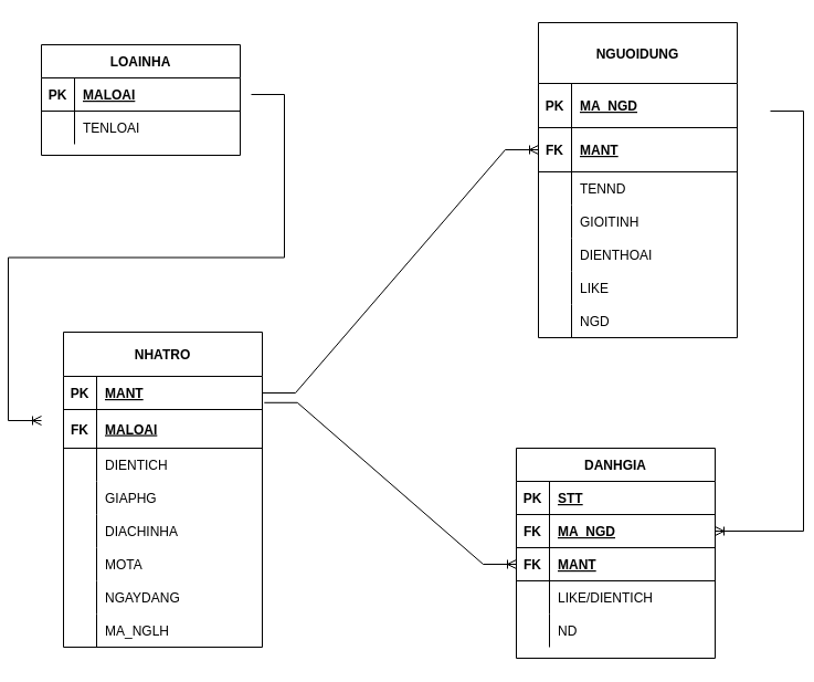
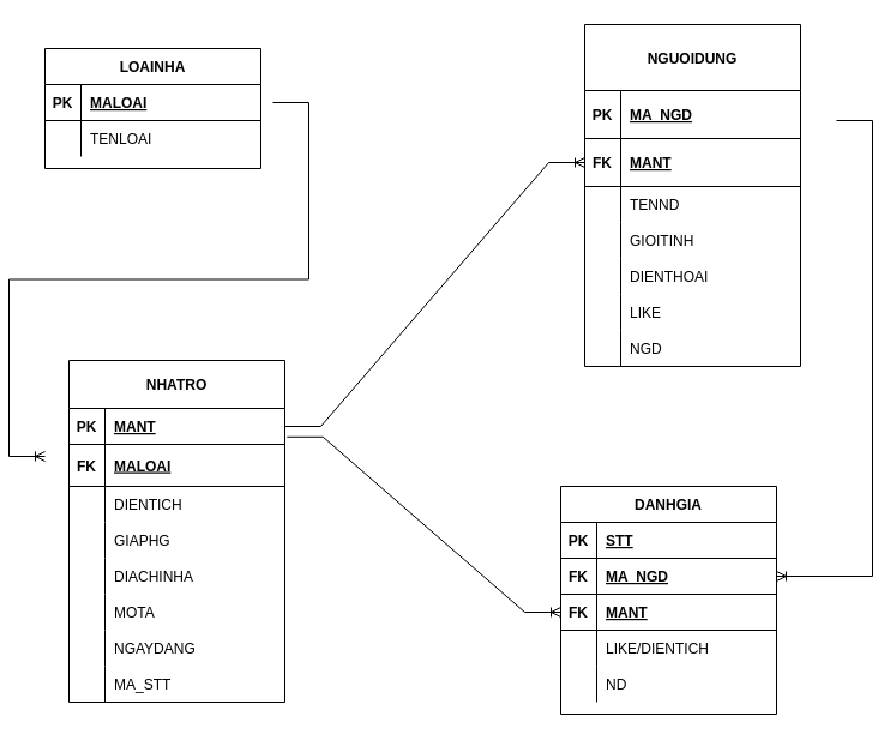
  <mxCell id="0" />
  <mxCell id="1" parent="0" />
  <mxCell id="2" value="LOAINHA" style="shape=table;startSize=30;container=1;collapsible=1;childLayout=tableLayout;fixedRows=1;rowLines=0;fontStyle=1;align=center;resizeLast=1;" parent="1" vertex="1"><mxGeometry x="20" y="40" width="180" height="100" as="geometry" /></mxCell>
  <mxCell id="3" value="" style="shape=tableRow;horizontal=0;startSize=0;swimlaneHead=0;swimlaneBody=0;fillColor=none;collapsible=0;dropTarget=0;points=[[0,0.5],[1,0.5]];portConstraint=eastwest;top=0;left=0;right=0;bottom=1;" parent="2" vertex="1"><mxGeometry y="30" width="180" height="30" as="geometry" /></mxCell>
  <mxCell id="4" value="PK" style="shape=partialRectangle;connectable=0;fillColor=none;top=0;left=0;bottom=0;right=0;fontStyle=1;overflow=hidden;" parent="3" vertex="1"><mxGeometry width="30" height="30" as="geometry"><mxRectangle width="30" height="30" as="alternateBounds" /></mxGeometry></mxCell>
  <mxCell id="5" value="MALOAI" style="shape=partialRectangle;connectable=0;fillColor=none;top=0;left=0;bottom=0;right=0;align=left;spacingLeft=6;fontStyle=5;overflow=hidden;" parent="3" vertex="1"><mxGeometry x="30" width="150" height="30" as="geometry"><mxRectangle width="150" height="30" as="alternateBounds" /></mxGeometry></mxCell>
  <mxCell id="6" value="" style="shape=tableRow;horizontal=0;startSize=0;swimlaneHead=0;swimlaneBody=0;fillColor=none;collapsible=0;dropTarget=0;points=[[0,0.5],[1,0.5]];portConstraint=eastwest;top=0;left=0;right=0;bottom=0;" parent="2" vertex="1"><mxGeometry y="60" width="180" height="30" as="geometry" /></mxCell>
  <mxCell id="7" value="" style="shape=partialRectangle;connectable=0;fillColor=none;top=0;left=0;bottom=0;right=0;editable=1;overflow=hidden;" parent="6" vertex="1"><mxGeometry width="30" height="30" as="geometry"><mxRectangle width="30" height="30" as="alternateBounds" /></mxGeometry></mxCell>
  <mxCell id="8" value="TENLOAI" style="shape=partialRectangle;connectable=0;fillColor=none;top=0;left=0;bottom=0;right=0;align=left;spacingLeft=6;overflow=hidden;" parent="6" vertex="1"><mxGeometry x="30" width="150" height="30" as="geometry"><mxRectangle width="150" height="30" as="alternateBounds" /></mxGeometry></mxCell>
  <mxCell id="9" value="NGUOIDUNG" style="shape=table;startSize=55;container=1;collapsible=1;childLayout=tableLayout;fixedRows=1;rowLines=0;fontStyle=1;align=center;resizeLast=1;" parent="1" vertex="1"><mxGeometry x="470" y="20" width="180" height="285" as="geometry" /></mxCell>
  <mxCell id="10" value="" style="shape=tableRow;horizontal=0;startSize=0;swimlaneHead=0;swimlaneBody=0;fillColor=none;collapsible=0;dropTarget=0;points=[[0,0.5],[1,0.5]];portConstraint=eastwest;top=0;left=0;right=0;bottom=1;" parent="9" vertex="1"><mxGeometry y="55" width="180" height="40" as="geometry" /></mxCell>
  <mxCell id="11" value="PK" style="shape=partialRectangle;connectable=0;fillColor=none;top=0;left=0;bottom=0;right=0;fontStyle=1;overflow=hidden;" parent="10" vertex="1"><mxGeometry width="30" height="40" as="geometry"><mxRectangle width="30" height="40" as="alternateBounds" /></mxGeometry></mxCell>
  <mxCell id="12" value="MA_NGD" style="shape=partialRectangle;connectable=0;fillColor=none;top=0;left=0;bottom=0;right=0;align=left;spacingLeft=6;fontStyle=5;overflow=hidden;" parent="10" vertex="1"><mxGeometry x="30" width="150" height="40" as="geometry"><mxRectangle width="150" height="40" as="alternateBounds" /></mxGeometry></mxCell>
  <mxCell id="13" value="" style="shape=tableRow;horizontal=0;startSize=0;swimlaneHead=0;swimlaneBody=0;fillColor=none;collapsible=0;dropTarget=0;points=[[0,0.5],[1,0.5]];portConstraint=eastwest;top=0;left=0;right=0;bottom=1;" parent="9" vertex="1"><mxGeometry y="95" width="180" height="40" as="geometry" /></mxCell>
  <mxCell id="14" value="FK" style="shape=partialRectangle;connectable=0;fillColor=none;top=0;left=0;bottom=0;right=0;fontStyle=1;overflow=hidden;" parent="13" vertex="1"><mxGeometry width="30" height="40" as="geometry"><mxRectangle width="30" height="40" as="alternateBounds" /></mxGeometry></mxCell>
  <mxCell id="15" value="MANT" style="shape=partialRectangle;connectable=0;fillColor=none;top=0;left=0;bottom=0;right=0;align=left;spacingLeft=6;fontStyle=5;overflow=hidden;" parent="13" vertex="1"><mxGeometry x="30" width="150" height="40" as="geometry"><mxRectangle width="150" height="40" as="alternateBounds" /></mxGeometry></mxCell>
  <mxCell id="16" value="" style="shape=tableRow;horizontal=0;startSize=0;swimlaneHead=0;swimlaneBody=0;fillColor=none;collapsible=0;dropTarget=0;points=[[0,0.5],[1,0.5]];portConstraint=eastwest;top=0;left=0;right=0;bottom=0;" parent="9" vertex="1"><mxGeometry y="135" width="180" height="30" as="geometry" /></mxCell>
  <mxCell id="17" value="" style="shape=partialRectangle;connectable=0;fillColor=none;top=0;left=0;bottom=0;right=0;editable=1;overflow=hidden;" parent="16" vertex="1"><mxGeometry width="30" height="30" as="geometry"><mxRectangle width="30" height="30" as="alternateBounds" /></mxGeometry></mxCell>
  <mxCell id="18" value="TENND" style="shape=partialRectangle;connectable=0;fillColor=none;top=0;left=0;bottom=0;right=0;align=left;spacingLeft=6;overflow=hidden;" parent="16" vertex="1"><mxGeometry x="30" width="150" height="30" as="geometry"><mxRectangle width="150" height="30" as="alternateBounds" /></mxGeometry></mxCell>
  <mxCell id="19" value="" style="shape=tableRow;horizontal=0;startSize=0;swimlaneHead=0;swimlaneBody=0;fillColor=none;collapsible=0;dropTarget=0;points=[[0,0.5],[1,0.5]];portConstraint=eastwest;top=0;left=0;right=0;bottom=0;" parent="9" vertex="1"><mxGeometry y="165" width="180" height="30" as="geometry" /></mxCell>
  <mxCell id="20" value="" style="shape=partialRectangle;connectable=0;fillColor=none;top=0;left=0;bottom=0;right=0;editable=1;overflow=hidden;" parent="19" vertex="1"><mxGeometry width="30" height="30" as="geometry"><mxRectangle width="30" height="30" as="alternateBounds" /></mxGeometry></mxCell>
  <mxCell id="21" value="GIOITINH" style="shape=partialRectangle;connectable=0;fillColor=none;top=0;left=0;bottom=0;right=0;align=left;spacingLeft=6;overflow=hidden;" parent="19" vertex="1"><mxGeometry x="30" width="150" height="30" as="geometry"><mxRectangle width="150" height="30" as="alternateBounds" /></mxGeometry></mxCell>
  <mxCell id="22" value="" style="shape=tableRow;horizontal=0;startSize=0;swimlaneHead=0;swimlaneBody=0;fillColor=none;collapsible=0;dropTarget=0;points=[[0,0.5],[1,0.5]];portConstraint=eastwest;top=0;left=0;right=0;bottom=0;" parent="9" vertex="1"><mxGeometry y="195" width="180" height="30" as="geometry" /></mxCell>
  <mxCell id="23" value="" style="shape=partialRectangle;connectable=0;fillColor=none;top=0;left=0;bottom=0;right=0;editable=1;overflow=hidden;" parent="22" vertex="1"><mxGeometry width="30" height="30" as="geometry"><mxRectangle width="30" height="30" as="alternateBounds" /></mxGeometry></mxCell>
  <mxCell id="24" value="DIENTHOAI" style="shape=partialRectangle;connectable=0;fillColor=none;top=0;left=0;bottom=0;right=0;align=left;spacingLeft=6;overflow=hidden;" parent="22" vertex="1"><mxGeometry x="30" width="150" height="30" as="geometry"><mxRectangle width="150" height="30" as="alternateBounds" /></mxGeometry></mxCell>
  <mxCell id="25" value="" style="shape=tableRow;horizontal=0;startSize=0;swimlaneHead=0;swimlaneBody=0;fillColor=none;collapsible=0;dropTarget=0;points=[[0,0.5],[1,0.5]];portConstraint=eastwest;top=0;left=0;right=0;bottom=0;" parent="9" vertex="1"><mxGeometry y="225" width="180" height="30" as="geometry" /></mxCell>
  <mxCell id="26" value="" style="shape=partialRectangle;connectable=0;fillColor=none;top=0;left=0;bottom=0;right=0;editable=1;overflow=hidden;" parent="25" vertex="1"><mxGeometry width="30" height="30" as="geometry"><mxRectangle width="30" height="30" as="alternateBounds" /></mxGeometry></mxCell>
  <mxCell id="27" value="LIKE" style="shape=partialRectangle;connectable=0;fillColor=none;top=0;left=0;bottom=0;right=0;align=left;spacingLeft=6;overflow=hidden;" parent="25" vertex="1"><mxGeometry x="30" width="150" height="30" as="geometry"><mxRectangle width="150" height="30" as="alternateBounds" /></mxGeometry></mxCell>
  <mxCell id="28" value="" style="shape=tableRow;horizontal=0;startSize=0;swimlaneHead=0;swimlaneBody=0;fillColor=none;collapsible=0;dropTarget=0;points=[[0,0.5],[1,0.5]];portConstraint=eastwest;top=0;left=0;right=0;bottom=0;" parent="9" vertex="1"><mxGeometry y="255" width="180" height="30" as="geometry" /></mxCell>
  <mxCell id="29" value="" style="shape=partialRectangle;connectable=0;fillColor=none;top=0;left=0;bottom=0;right=0;editable=1;overflow=hidden;" parent="28" vertex="1"><mxGeometry width="30" height="30" as="geometry"><mxRectangle width="30" height="30" as="alternateBounds" /></mxGeometry></mxCell>
  <mxCell id="30" value="NGD" style="shape=partialRectangle;connectable=0;fillColor=none;top=0;left=0;bottom=0;right=0;align=left;spacingLeft=6;overflow=hidden;" parent="28" vertex="1"><mxGeometry x="30" width="150" height="30" as="geometry"><mxRectangle width="150" height="30" as="alternateBounds" /></mxGeometry></mxCell>
  <mxCell id="31" value="NHATRO" style="shape=table;startSize=40;container=1;collapsible=1;childLayout=tableLayout;fixedRows=1;rowLines=0;fontStyle=1;align=center;resizeLast=1;" parent="1" vertex="1"><mxGeometry x="40" y="300" width="180" height="285" as="geometry" /></mxCell>
  <mxCell id="32" value="" style="shape=tableRow;horizontal=0;startSize=0;swimlaneHead=0;swimlaneBody=0;fillColor=none;collapsible=0;dropTarget=0;points=[[0,0.5],[1,0.5]];portConstraint=eastwest;top=0;left=0;right=0;bottom=1;" parent="31" vertex="1"><mxGeometry y="40" width="180" height="30" as="geometry" /></mxCell>
  <mxCell id="33" value="PK" style="shape=partialRectangle;connectable=0;fillColor=none;top=0;left=0;bottom=0;right=0;fontStyle=1;overflow=hidden;" parent="32" vertex="1"><mxGeometry width="30" height="30" as="geometry"><mxRectangle width="30" height="30" as="alternateBounds" /></mxGeometry></mxCell>
  <mxCell id="34" value="MANT" style="shape=partialRectangle;connectable=0;fillColor=none;top=0;left=0;bottom=0;right=0;align=left;spacingLeft=6;fontStyle=5;overflow=hidden;" parent="32" vertex="1"><mxGeometry x="30" width="150" height="30" as="geometry"><mxRectangle width="150" height="30" as="alternateBounds" /></mxGeometry></mxCell>
  <mxCell id="35" value="" style="shape=tableRow;horizontal=0;startSize=0;swimlaneHead=0;swimlaneBody=0;fillColor=none;collapsible=0;dropTarget=0;points=[[0,0.5],[1,0.5]];portConstraint=eastwest;top=0;left=0;right=0;bottom=1;" parent="31" vertex="1"><mxGeometry y="70" width="180" height="35" as="geometry" /></mxCell>
  <mxCell id="36" value="FK" style="shape=partialRectangle;connectable=0;fillColor=none;top=0;left=0;bottom=0;right=0;fontStyle=1;overflow=hidden;" parent="35" vertex="1"><mxGeometry width="30" height="35" as="geometry"><mxRectangle width="30" height="35" as="alternateBounds" /></mxGeometry></mxCell>
  <mxCell id="37" value="MALOAI" style="shape=partialRectangle;connectable=0;fillColor=none;top=0;left=0;bottom=0;right=0;align=left;spacingLeft=6;fontStyle=5;overflow=hidden;" parent="35" vertex="1"><mxGeometry x="30" width="150" height="35" as="geometry"><mxRectangle width="150" height="35" as="alternateBounds" /></mxGeometry></mxCell>
  <mxCell id="38" value="" style="shape=tableRow;horizontal=0;startSize=0;swimlaneHead=0;swimlaneBody=0;fillColor=none;collapsible=0;dropTarget=0;points=[[0,0.5],[1,0.5]];portConstraint=eastwest;top=0;left=0;right=0;bottom=0;" parent="31" vertex="1"><mxGeometry y="105" width="180" height="30" as="geometry" /></mxCell>
  <mxCell id="39" value="" style="shape=partialRectangle;connectable=0;fillColor=none;top=0;left=0;bottom=0;right=0;editable=1;overflow=hidden;" parent="38" vertex="1"><mxGeometry width="30" height="30" as="geometry"><mxRectangle width="30" height="30" as="alternateBounds" /></mxGeometry></mxCell>
  <mxCell id="40" value="DIENTICH" style="shape=partialRectangle;connectable=0;fillColor=none;top=0;left=0;bottom=0;right=0;align=left;spacingLeft=6;overflow=hidden;" parent="38" vertex="1"><mxGeometry x="30" width="150" height="30" as="geometry"><mxRectangle width="150" height="30" as="alternateBounds" /></mxGeometry></mxCell>
  <mxCell id="41" value="" style="shape=tableRow;horizontal=0;startSize=0;swimlaneHead=0;swimlaneBody=0;fillColor=none;collapsible=0;dropTarget=0;points=[[0,0.5],[1,0.5]];portConstraint=eastwest;top=0;left=0;right=0;bottom=0;" parent="31" vertex="1"><mxGeometry y="135" width="180" height="30" as="geometry" /></mxCell>
  <mxCell id="42" value="" style="shape=partialRectangle;connectable=0;fillColor=none;top=0;left=0;bottom=0;right=0;editable=1;overflow=hidden;" parent="41" vertex="1"><mxGeometry width="30" height="30" as="geometry"><mxRectangle width="30" height="30" as="alternateBounds" /></mxGeometry></mxCell>
  <mxCell id="43" value="GIAPHG" style="shape=partialRectangle;connectable=0;fillColor=none;top=0;left=0;bottom=0;right=0;align=left;spacingLeft=6;overflow=hidden;" parent="41" vertex="1"><mxGeometry x="30" width="150" height="30" as="geometry"><mxRectangle width="150" height="30" as="alternateBounds" /></mxGeometry></mxCell>
  <mxCell id="44" value="" style="shape=tableRow;horizontal=0;startSize=0;swimlaneHead=0;swimlaneBody=0;fillColor=none;collapsible=0;dropTarget=0;points=[[0,0.5],[1,0.5]];portConstraint=eastwest;top=0;left=0;right=0;bottom=0;" parent="31" vertex="1"><mxGeometry y="165" width="180" height="30" as="geometry" /></mxCell>
  <mxCell id="45" value="" style="shape=partialRectangle;connectable=0;fillColor=none;top=0;left=0;bottom=0;right=0;editable=1;overflow=hidden;" parent="44" vertex="1"><mxGeometry width="30" height="30" as="geometry"><mxRectangle width="30" height="30" as="alternateBounds" /></mxGeometry></mxCell>
  <mxCell id="46" value="DIACHINHA" style="shape=partialRectangle;connectable=0;fillColor=none;top=0;left=0;bottom=0;right=0;align=left;spacingLeft=6;overflow=hidden;" parent="44" vertex="1"><mxGeometry x="30" width="150" height="30" as="geometry"><mxRectangle width="150" height="30" as="alternateBounds" /></mxGeometry></mxCell>
  <mxCell id="47" value="" style="shape=tableRow;horizontal=0;startSize=0;swimlaneHead=0;swimlaneBody=0;fillColor=none;collapsible=0;dropTarget=0;points=[[0,0.5],[1,0.5]];portConstraint=eastwest;top=0;left=0;right=0;bottom=0;" parent="31" vertex="1"><mxGeometry y="195" width="180" height="30" as="geometry" /></mxCell>
  <mxCell id="48" value="" style="shape=partialRectangle;connectable=0;fillColor=none;top=0;left=0;bottom=0;right=0;editable=1;overflow=hidden;" parent="47" vertex="1"><mxGeometry width="30" height="30" as="geometry"><mxRectangle width="30" height="30" as="alternateBounds" /></mxGeometry></mxCell>
  <mxCell id="49" value="MOTA" style="shape=partialRectangle;connectable=0;fillColor=none;top=0;left=0;bottom=0;right=0;align=left;spacingLeft=6;overflow=hidden;" parent="47" vertex="1"><mxGeometry x="30" width="150" height="30" as="geometry"><mxRectangle width="150" height="30" as="alternateBounds" /></mxGeometry></mxCell>
  <mxCell id="50" value="" style="shape=tableRow;horizontal=0;startSize=0;swimlaneHead=0;swimlaneBody=0;fillColor=none;collapsible=0;dropTarget=0;points=[[0,0.5],[1,0.5]];portConstraint=eastwest;top=0;left=0;right=0;bottom=0;" parent="31" vertex="1"><mxGeometry y="225" width="180" height="30" as="geometry" /></mxCell>
  <mxCell id="51" value="" style="shape=partialRectangle;connectable=0;fillColor=none;top=0;left=0;bottom=0;right=0;editable=1;overflow=hidden;" parent="50" vertex="1"><mxGeometry width="30" height="30" as="geometry"><mxRectangle width="30" height="30" as="alternateBounds" /></mxGeometry></mxCell>
  <mxCell id="52" value="NGAYDANG" style="shape=partialRectangle;connectable=0;fillColor=none;top=0;left=0;bottom=0;right=0;align=left;spacingLeft=6;overflow=hidden;" parent="50" vertex="1"><mxGeometry x="30" width="150" height="30" as="geometry"><mxRectangle width="150" height="30" as="alternateBounds" /></mxGeometry></mxCell>
  <mxCell id="53" value="" style="shape=tableRow;horizontal=0;startSize=0;swimlaneHead=0;swimlaneBody=0;fillColor=none;collapsible=0;dropTarget=0;points=[[0,0.5],[1,0.5]];portConstraint=eastwest;top=0;left=0;right=0;bottom=0;" parent="31" vertex="1"><mxGeometry y="255" width="180" height="30" as="geometry" /></mxCell>
  <mxCell id="54" value="" style="shape=partialRectangle;connectable=0;fillColor=none;top=0;left=0;bottom=0;right=0;editable=1;overflow=hidden;" parent="53" vertex="1"><mxGeometry width="30" height="30" as="geometry"><mxRectangle width="30" height="30" as="alternateBounds" /></mxGeometry></mxCell>
- <mxCell id="55" value="MA_NGLH" style="shape=partialRectangle;connectable=0;fillColor=none;top=0;left=0;bottom=0;right=0;align=left;spacingLeft=6;overflow=hidden;" parent="53" vertex="1"><mxGeometry x="30" width="150" height="30" as="geometry"><mxRectangle width="150" height="30" as="alternateBounds" /></mxGeometry></mxCell>
+ <mxCell id="55" value="MA_STT" style="shape=partialRectangle;connectable=0;fillColor=none;top=0;left=0;bottom=0;right=0;align=left;spacingLeft=6;overflow=hidden;" parent="53" vertex="1"><mxGeometry x="30" width="150" height="30" as="geometry"><mxRectangle width="150" height="30" as="alternateBounds" /></mxGeometry></mxCell>
  <mxCell id="56" value="DANHGIA" style="shape=table;startSize=30;container=1;collapsible=1;childLayout=tableLayout;fixedRows=1;rowLines=0;fontStyle=1;align=center;resizeLast=1;" parent="1" vertex="1"><mxGeometry x="450" y="405" width="180" height="190" as="geometry" /></mxCell>
  <mxCell id="57" value="" style="shape=tableRow;horizontal=0;startSize=0;swimlaneHead=0;swimlaneBody=0;fillColor=none;collapsible=0;dropTarget=0;points=[[0,0.5],[1,0.5]];portConstraint=eastwest;top=0;left=0;right=0;bottom=1;" parent="56" vertex="1"><mxGeometry y="30" width="180" height="30" as="geometry" /></mxCell>
  <mxCell id="58" value="PK" style="shape=partialRectangle;connectable=0;fillColor=none;top=0;left=0;bottom=0;right=0;fontStyle=1;overflow=hidden;" parent="57" vertex="1"><mxGeometry width="30" height="30" as="geometry"><mxRectangle width="30" height="30" as="alternateBounds" /></mxGeometry></mxCell>
  <mxCell id="59" value="STT" style="shape=partialRectangle;connectable=0;fillColor=none;top=0;left=0;bottom=0;right=0;align=left;spacingLeft=6;fontStyle=5;overflow=hidden;" parent="57" vertex="1"><mxGeometry x="30" width="150" height="30" as="geometry"><mxRectangle width="150" height="30" as="alternateBounds" /></mxGeometry></mxCell>
  <mxCell id="60" value="" style="shape=tableRow;horizontal=0;startSize=0;swimlaneHead=0;swimlaneBody=0;fillColor=none;collapsible=0;dropTarget=0;points=[[0,0.5],[1,0.5]];portConstraint=eastwest;top=0;left=0;right=0;bottom=1;" parent="56" vertex="1"><mxGeometry y="60" width="180" height="30" as="geometry" /></mxCell>
  <mxCell id="61" value="FK" style="shape=partialRectangle;connectable=0;fillColor=none;top=0;left=0;bottom=0;right=0;fontStyle=1;overflow=hidden;" parent="60" vertex="1"><mxGeometry width="30" height="30" as="geometry"><mxRectangle width="30" height="30" as="alternateBounds" /></mxGeometry></mxCell>
  <mxCell id="62" value="MA_NGD" style="shape=partialRectangle;connectable=0;fillColor=none;top=0;left=0;bottom=0;right=0;align=left;spacingLeft=6;fontStyle=5;overflow=hidden;" parent="60" vertex="1"><mxGeometry x="30" width="150" height="30" as="geometry"><mxRectangle width="150" height="30" as="alternateBounds" /></mxGeometry></mxCell>
  <mxCell id="63" value="" style="shape=tableRow;horizontal=0;startSize=0;swimlaneHead=0;swimlaneBody=0;fillColor=none;collapsible=0;dropTarget=0;points=[[0,0.5],[1,0.5]];portConstraint=eastwest;top=0;left=0;right=0;bottom=1;" parent="56" vertex="1"><mxGeometry y="90" width="180" height="30" as="geometry" /></mxCell>
  <mxCell id="64" value="FK" style="shape=partialRectangle;connectable=0;fillColor=none;top=0;left=0;bottom=0;right=0;fontStyle=1;overflow=hidden;" parent="63" vertex="1"><mxGeometry width="30" height="30" as="geometry"><mxRectangle width="30" height="30" as="alternateBounds" /></mxGeometry></mxCell>
  <mxCell id="65" value="MANT" style="shape=partialRectangle;connectable=0;fillColor=none;top=0;left=0;bottom=0;right=0;align=left;spacingLeft=6;fontStyle=5;overflow=hidden;" parent="63" vertex="1"><mxGeometry x="30" width="150" height="30" as="geometry"><mxRectangle width="150" height="30" as="alternateBounds" /></mxGeometry></mxCell>
  <mxCell id="66" value="" style="shape=tableRow;horizontal=0;startSize=0;swimlaneHead=0;swimlaneBody=0;fillColor=none;collapsible=0;dropTarget=0;points=[[0,0.5],[1,0.5]];portConstraint=eastwest;top=0;left=0;right=0;bottom=0;" parent="56" vertex="1"><mxGeometry y="120" width="180" height="30" as="geometry" /></mxCell>
  <mxCell id="67" value="" style="shape=partialRectangle;connectable=0;fillColor=none;top=0;left=0;bottom=0;right=0;editable=1;overflow=hidden;" parent="66" vertex="1"><mxGeometry width="30" height="30" as="geometry"><mxRectangle width="30" height="30" as="alternateBounds" /></mxGeometry></mxCell>
  <mxCell id="68" value="LIKE/DIENTICH" style="shape=partialRectangle;connectable=0;fillColor=none;top=0;left=0;bottom=0;right=0;align=left;spacingLeft=6;overflow=hidden;" parent="66" vertex="1"><mxGeometry x="30" width="150" height="30" as="geometry"><mxRectangle width="150" height="30" as="alternateBounds" /></mxGeometry></mxCell>
  <mxCell id="69" value="" style="shape=tableRow;horizontal=0;startSize=0;swimlaneHead=0;swimlaneBody=0;fillColor=none;collapsible=0;dropTarget=0;points=[[0,0.5],[1,0.5]];portConstraint=eastwest;top=0;left=0;right=0;bottom=0;" parent="56" vertex="1"><mxGeometry y="150" width="180" height="30" as="geometry" /></mxCell>
  <mxCell id="70" value="" style="shape=partialRectangle;connectable=0;fillColor=none;top=0;left=0;bottom=0;right=0;editable=1;overflow=hidden;" parent="69" vertex="1"><mxGeometry width="30" height="30" as="geometry"><mxRectangle width="30" height="30" as="alternateBounds" /></mxGeometry></mxCell>
  <mxCell id="71" value="ND" style="shape=partialRectangle;connectable=0;fillColor=none;top=0;left=0;bottom=0;right=0;align=left;spacingLeft=6;overflow=hidden;" parent="69" vertex="1"><mxGeometry x="30" width="150" height="30" as="geometry"><mxRectangle width="150" height="30" as="alternateBounds" /></mxGeometry></mxCell>
  <mxCell id="72" value="" style="edgeStyle=entityRelationEdgeStyle;fontSize=12;html=1;endArrow=ERoneToMany;rounded=0;" parent="1" edge="1"><mxGeometry width="100" height="100" relative="1" as="geometry"><mxPoint x="210" y="85" as="sourcePoint" /><mxPoint x="20" y="380" as="targetPoint" /></mxGeometry></mxCell>
  <mxCell id="73" value="" style="edgeStyle=entityRelationEdgeStyle;fontSize=12;html=1;endArrow=ERoneToMany;rounded=0;entryX=1;entryY=0.5;entryDx=0;entryDy=0;" parent="1" target="60" edge="1"><mxGeometry width="100" height="100" relative="1" as="geometry"><mxPoint x="680" y="100" as="sourcePoint" /><mxPoint x="770" y="420" as="targetPoint" /></mxGeometry></mxCell>
  <mxCell id="74" value="" style="edgeStyle=entityRelationEdgeStyle;fontSize=12;html=1;endArrow=ERoneToMany;rounded=0;entryX=0;entryY=0.5;entryDx=0;entryDy=0;exitX=1.01;exitY=0.793;exitDx=0;exitDy=0;exitPerimeter=0;" parent="1" source="32" target="63" edge="1"><mxGeometry width="100" height="100" relative="1" as="geometry"><mxPoint x="230" y="360" as="sourcePoint" /><mxPoint x="290" y="430" as="targetPoint" /></mxGeometry></mxCell>
  <mxCell id="75" value="" style="edgeStyle=entityRelationEdgeStyle;fontSize=12;html=1;endArrow=ERoneToMany;rounded=0;entryX=0;entryY=0.5;entryDx=0;entryDy=0;exitX=1;exitY=0.5;exitDx=0;exitDy=0;" parent="1" source="32" target="13" edge="1"><mxGeometry width="100" height="100" relative="1" as="geometry"><mxPoint x="280" y="330" as="sourcePoint" /><mxPoint x="380" y="230" as="targetPoint" /></mxGeometry></mxCell>
